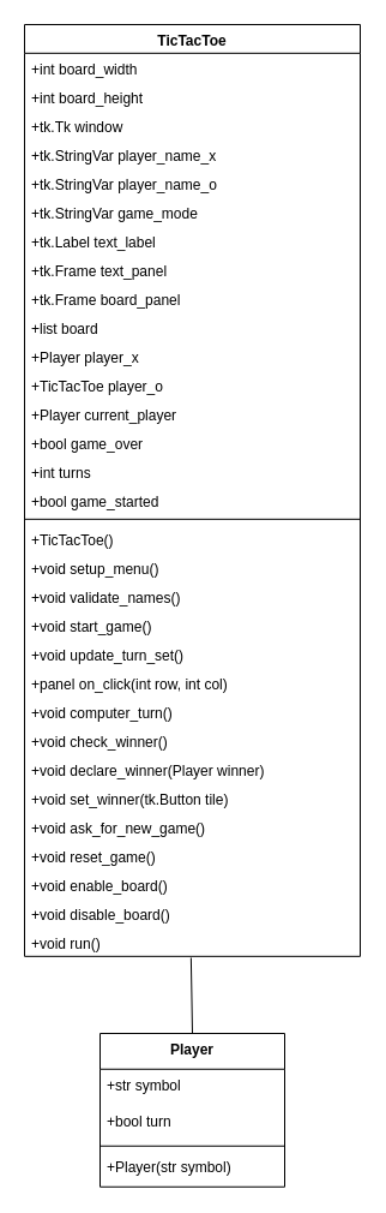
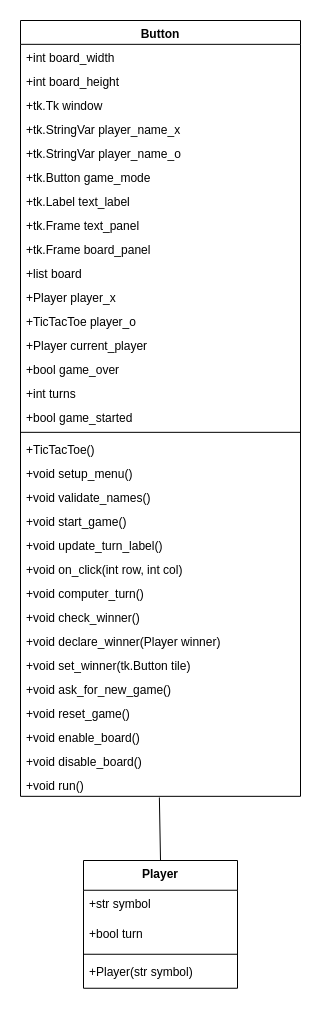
  <mxCell id="0" />
  <mxCell id="1" parent="0" />
- <mxCell id="2" value="TicTacToe" style="swimlane;fontStyle=1;align=center;verticalAlign=top;childLayout=stackLayout;horizontal=1;startSize=23.844;horizontalStack=0;resizeParent=1;resizeParentMax=0;resizeLast=0;collapsible=0;marginBottom=0;" vertex="1" parent="1"><mxGeometry x="20" y="20" width="280" height="775.844" as="geometry" /></mxCell>
+ <mxCell id="2" value="Button" style="swimlane;fontStyle=1;align=center;verticalAlign=top;childLayout=stackLayout;horizontal=1;startSize=23.844;horizontalStack=0;resizeParent=1;resizeParentMax=0;resizeLast=0;collapsible=0;marginBottom=0;" vertex="1" parent="1"><mxGeometry x="20" y="20" width="280" height="775.844" as="geometry" /></mxCell>
  <mxCell id="3" value="+int board_width" style="text;strokeColor=none;fillColor=none;align=left;verticalAlign=top;spacingLeft=4;spacingRight=4;overflow=hidden;rotatable=0;points=[[0,0.5],[1,0.5]];portConstraint=eastwest;" vertex="1" parent="2"><mxGeometry y="23.844" width="280" height="24" as="geometry" /></mxCell>
  <mxCell id="4" value="+int board_height" style="text;strokeColor=none;fillColor=none;align=left;verticalAlign=top;spacingLeft=4;spacingRight=4;overflow=hidden;rotatable=0;points=[[0,0.5],[1,0.5]];portConstraint=eastwest;" vertex="1" parent="2"><mxGeometry y="47.844" width="280" height="24" as="geometry" /></mxCell>
  <mxCell id="5" value="+tk.Tk window" style="text;strokeColor=none;fillColor=none;align=left;verticalAlign=top;spacingLeft=4;spacingRight=4;overflow=hidden;rotatable=0;points=[[0,0.5],[1,0.5]];portConstraint=eastwest;" vertex="1" parent="2"><mxGeometry y="71.844" width="280" height="24" as="geometry" /></mxCell>
  <mxCell id="6" value="+tk.StringVar player_name_x" style="text;strokeColor=none;fillColor=none;align=left;verticalAlign=top;spacingLeft=4;spacingRight=4;overflow=hidden;rotatable=0;points=[[0,0.5],[1,0.5]];portConstraint=eastwest;" vertex="1" parent="2"><mxGeometry y="95.844" width="280" height="24" as="geometry" /></mxCell>
  <mxCell id="7" value="+tk.StringVar player_name_o" style="text;strokeColor=none;fillColor=none;align=left;verticalAlign=top;spacingLeft=4;spacingRight=4;overflow=hidden;rotatable=0;points=[[0,0.5],[1,0.5]];portConstraint=eastwest;" vertex="1" parent="2"><mxGeometry y="119.844" width="280" height="24" as="geometry" /></mxCell>
- <mxCell id="8" value="+tk.StringVar game_mode" style="text;strokeColor=none;fillColor=none;align=left;verticalAlign=top;spacingLeft=4;spacingRight=4;overflow=hidden;rotatable=0;points=[[0,0.5],[1,0.5]];portConstraint=eastwest;" vertex="1" parent="2"><mxGeometry y="143.844" width="280" height="24" as="geometry" /></mxCell>
+ <mxCell id="8" value="+tk.Button game_mode" style="text;strokeColor=none;fillColor=none;align=left;verticalAlign=top;spacingLeft=4;spacingRight=4;overflow=hidden;rotatable=0;points=[[0,0.5],[1,0.5]];portConstraint=eastwest;" vertex="1" parent="2"><mxGeometry y="143.844" width="280" height="24" as="geometry" /></mxCell>
  <mxCell id="9" value="+tk.Label text_label" style="text;strokeColor=none;fillColor=none;align=left;verticalAlign=top;spacingLeft=4;spacingRight=4;overflow=hidden;rotatable=0;points=[[0,0.5],[1,0.5]];portConstraint=eastwest;" vertex="1" parent="2"><mxGeometry y="167.844" width="280" height="24" as="geometry" /></mxCell>
  <mxCell id="10" value="+tk.Frame text_panel" style="text;strokeColor=none;fillColor=none;align=left;verticalAlign=top;spacingLeft=4;spacingRight=4;overflow=hidden;rotatable=0;points=[[0,0.5],[1,0.5]];portConstraint=eastwest;" vertex="1" parent="2"><mxGeometry y="191.844" width="280" height="24" as="geometry" /></mxCell>
  <mxCell id="11" value="+tk.Frame board_panel" style="text;strokeColor=none;fillColor=none;align=left;verticalAlign=top;spacingLeft=4;spacingRight=4;overflow=hidden;rotatable=0;points=[[0,0.5],[1,0.5]];portConstraint=eastwest;" vertex="1" parent="2"><mxGeometry y="215.844" width="280" height="24" as="geometry" /></mxCell>
  <mxCell id="12" value="+list board" style="text;strokeColor=none;fillColor=none;align=left;verticalAlign=top;spacingLeft=4;spacingRight=4;overflow=hidden;rotatable=0;points=[[0,0.5],[1,0.5]];portConstraint=eastwest;" vertex="1" parent="2"><mxGeometry y="239.844" width="280" height="24" as="geometry" /></mxCell>
  <mxCell id="13" value="+Player player_x" style="text;strokeColor=none;fillColor=none;align=left;verticalAlign=top;spacingLeft=4;spacingRight=4;overflow=hidden;rotatable=0;points=[[0,0.5],[1,0.5]];portConstraint=eastwest;" vertex="1" parent="2"><mxGeometry y="263.844" width="280" height="24" as="geometry" /></mxCell>
  <mxCell id="14" value="+TicTacToe player_o" style="text;strokeColor=none;fillColor=none;align=left;verticalAlign=top;spacingLeft=4;spacingRight=4;overflow=hidden;rotatable=0;points=[[0,0.5],[1,0.5]];portConstraint=eastwest;" vertex="1" parent="2"><mxGeometry y="287.844" width="280" height="24" as="geometry" /></mxCell>
  <mxCell id="15" value="+Player current_player" style="text;strokeColor=none;fillColor=none;align=left;verticalAlign=top;spacingLeft=4;spacingRight=4;overflow=hidden;rotatable=0;points=[[0,0.5],[1,0.5]];portConstraint=eastwest;" vertex="1" parent="2"><mxGeometry y="311.844" width="280" height="24" as="geometry" /></mxCell>
  <mxCell id="16" value="+bool game_over" style="text;strokeColor=none;fillColor=none;align=left;verticalAlign=top;spacingLeft=4;spacingRight=4;overflow=hidden;rotatable=0;points=[[0,0.5],[1,0.5]];portConstraint=eastwest;" vertex="1" parent="2"><mxGeometry y="335.844" width="280" height="24" as="geometry" /></mxCell>
  <mxCell id="17" value="+int turns" style="text;strokeColor=none;fillColor=none;align=left;verticalAlign=top;spacingLeft=4;spacingRight=4;overflow=hidden;rotatable=0;points=[[0,0.5],[1,0.5]];portConstraint=eastwest;" vertex="1" parent="2"><mxGeometry y="359.844" width="280" height="24" as="geometry" /></mxCell>
  <mxCell id="18" value="+bool game_started" style="text;strokeColor=none;fillColor=none;align=left;verticalAlign=top;spacingLeft=4;spacingRight=4;overflow=hidden;rotatable=0;points=[[0,0.5],[1,0.5]];portConstraint=eastwest;" vertex="1" parent="2"><mxGeometry y="383.844" width="280" height="24" as="geometry" /></mxCell>
  <mxCell id="19" style="line;strokeWidth=1;fillColor=none;align=left;verticalAlign=middle;spacingTop=-1;spacingLeft=3;spacingRight=3;rotatable=0;labelPosition=right;points=[];portConstraint=eastwest;strokeColor=inherit;" vertex="1" parent="2"><mxGeometry y="407.844" width="280" height="8" as="geometry" /></mxCell>
  <mxCell id="20" value="+TicTacToe()" style="text;strokeColor=none;fillColor=none;align=left;verticalAlign=top;spacingLeft=4;spacingRight=4;overflow=hidden;rotatable=0;points=[[0,0.5],[1,0.5]];portConstraint=eastwest;" vertex="1" parent="2"><mxGeometry y="415.844" width="280" height="24" as="geometry" /></mxCell>
  <mxCell id="21" value="+void setup_menu()" style="text;strokeColor=none;fillColor=none;align=left;verticalAlign=top;spacingLeft=4;spacingRight=4;overflow=hidden;rotatable=0;points=[[0,0.5],[1,0.5]];portConstraint=eastwest;" vertex="1" parent="2"><mxGeometry y="439.844" width="280" height="24" as="geometry" /></mxCell>
  <mxCell id="22" value="+void validate_names()" style="text;strokeColor=none;fillColor=none;align=left;verticalAlign=top;spacingLeft=4;spacingRight=4;overflow=hidden;rotatable=0;points=[[0,0.5],[1,0.5]];portConstraint=eastwest;" vertex="1" parent="2"><mxGeometry y="463.844" width="280" height="24" as="geometry" /></mxCell>
  <mxCell id="23" value="+void start_game()" style="text;strokeColor=none;fillColor=none;align=left;verticalAlign=top;spacingLeft=4;spacingRight=4;overflow=hidden;rotatable=0;points=[[0,0.5],[1,0.5]];portConstraint=eastwest;" vertex="1" parent="2"><mxGeometry y="487.844" width="280" height="24" as="geometry" /></mxCell>
- <mxCell id="24" value="+void update_turn_set()" style="text;strokeColor=none;fillColor=none;align=left;verticalAlign=top;spacingLeft=4;spacingRight=4;overflow=hidden;rotatable=0;points=[[0,0.5],[1,0.5]];portConstraint=eastwest;" vertex="1" parent="2"><mxGeometry y="511.844" width="280" height="24" as="geometry" /></mxCell>
- <mxCell id="25" value="+panel on_click(int row, int col)" style="text;strokeColor=none;fillColor=none;align=left;verticalAlign=top;spacingLeft=4;spacingRight=4;overflow=hidden;rotatable=0;points=[[0,0.5],[1,0.5]];portConstraint=eastwest;" vertex="1" parent="2"><mxGeometry y="535.844" width="280" height="24" as="geometry" /></mxCell>
+ <mxCell id="24" value="+void update_turn_label()" style="text;strokeColor=none;fillColor=none;align=left;verticalAlign=top;spacingLeft=4;spacingRight=4;overflow=hidden;rotatable=0;points=[[0,0.5],[1,0.5]];portConstraint=eastwest;" vertex="1" parent="2"><mxGeometry y="511.844" width="280" height="24" as="geometry" /></mxCell>
+ <mxCell id="25" value="+void on_click(int row, int col)" style="text;strokeColor=none;fillColor=none;align=left;verticalAlign=top;spacingLeft=4;spacingRight=4;overflow=hidden;rotatable=0;points=[[0,0.5],[1,0.5]];portConstraint=eastwest;" vertex="1" parent="2"><mxGeometry y="535.844" width="280" height="24" as="geometry" /></mxCell>
  <mxCell id="26" value="+void computer_turn()" style="text;strokeColor=none;fillColor=none;align=left;verticalAlign=top;spacingLeft=4;spacingRight=4;overflow=hidden;rotatable=0;points=[[0,0.5],[1,0.5]];portConstraint=eastwest;" vertex="1" parent="2"><mxGeometry y="559.844" width="280" height="24" as="geometry" /></mxCell>
  <mxCell id="27" value="+void check_winner()" style="text;strokeColor=none;fillColor=none;align=left;verticalAlign=top;spacingLeft=4;spacingRight=4;overflow=hidden;rotatable=0;points=[[0,0.5],[1,0.5]];portConstraint=eastwest;" vertex="1" parent="2"><mxGeometry y="583.844" width="280" height="24" as="geometry" /></mxCell>
  <mxCell id="28" value="+void declare_winner(Player winner)" style="text;strokeColor=none;fillColor=none;align=left;verticalAlign=top;spacingLeft=4;spacingRight=4;overflow=hidden;rotatable=0;points=[[0,0.5],[1,0.5]];portConstraint=eastwest;" vertex="1" parent="2"><mxGeometry y="607.844" width="280" height="24" as="geometry" /></mxCell>
  <mxCell id="29" value="+void set_winner(tk.Button tile)" style="text;strokeColor=none;fillColor=none;align=left;verticalAlign=top;spacingLeft=4;spacingRight=4;overflow=hidden;rotatable=0;points=[[0,0.5],[1,0.5]];portConstraint=eastwest;" vertex="1" parent="2"><mxGeometry y="631.844" width="280" height="24" as="geometry" /></mxCell>
  <mxCell id="30" value="+void ask_for_new_game()" style="text;strokeColor=none;fillColor=none;align=left;verticalAlign=top;spacingLeft=4;spacingRight=4;overflow=hidden;rotatable=0;points=[[0,0.5],[1,0.5]];portConstraint=eastwest;" vertex="1" parent="2"><mxGeometry y="655.844" width="280" height="24" as="geometry" /></mxCell>
  <mxCell id="31" value="+void reset_game()" style="text;strokeColor=none;fillColor=none;align=left;verticalAlign=top;spacingLeft=4;spacingRight=4;overflow=hidden;rotatable=0;points=[[0,0.5],[1,0.5]];portConstraint=eastwest;" vertex="1" parent="2"><mxGeometry y="679.844" width="280" height="24" as="geometry" /></mxCell>
  <mxCell id="32" value="+void enable_board()" style="text;strokeColor=none;fillColor=none;align=left;verticalAlign=top;spacingLeft=4;spacingRight=4;overflow=hidden;rotatable=0;points=[[0,0.5],[1,0.5]];portConstraint=eastwest;" vertex="1" parent="2"><mxGeometry y="703.844" width="280" height="24" as="geometry" /></mxCell>
  <mxCell id="33" value="+void disable_board()" style="text;strokeColor=none;fillColor=none;align=left;verticalAlign=top;spacingLeft=4;spacingRight=4;overflow=hidden;rotatable=0;points=[[0,0.5],[1,0.5]];portConstraint=eastwest;" vertex="1" parent="2"><mxGeometry y="727.844" width="280" height="24" as="geometry" /></mxCell>
  <mxCell id="34" value="+void run()" style="text;strokeColor=none;fillColor=none;align=left;verticalAlign=top;spacingLeft=4;spacingRight=4;overflow=hidden;rotatable=0;points=[[0,0.5],[1,0.5]];portConstraint=eastwest;" vertex="1" parent="2"><mxGeometry y="751.844" width="280" height="24" as="geometry" /></mxCell>
  <mxCell id="35" value="Player" style="swimlane;fontStyle=1;align=center;verticalAlign=top;childLayout=stackLayout;horizontal=1;startSize=29.75;horizontalStack=0;resizeParent=1;resizeParentMax=0;resizeLast=0;collapsible=0;marginBottom=0;" vertex="1" parent="1"><mxGeometry x="83" y="860" width="154" height="127.75" as="geometry" /></mxCell>
  <mxCell id="36" value="+str symbol" style="text;strokeColor=none;fillColor=none;align=left;verticalAlign=top;spacingLeft=4;spacingRight=4;overflow=hidden;rotatable=0;points=[[0,0.5],[1,0.5]];portConstraint=eastwest;" vertex="1" parent="35"><mxGeometry y="29.75" width="154" height="30" as="geometry" /></mxCell>
  <mxCell id="37" value="+bool turn" style="text;strokeColor=none;fillColor=none;align=left;verticalAlign=top;spacingLeft=4;spacingRight=4;overflow=hidden;rotatable=0;points=[[0,0.5],[1,0.5]];portConstraint=eastwest;" vertex="1" parent="35"><mxGeometry y="59.75" width="154" height="30" as="geometry" /></mxCell>
  <mxCell id="38" style="line;strokeWidth=1;fillColor=none;align=left;verticalAlign=middle;spacingTop=-1;spacingLeft=3;spacingRight=3;rotatable=0;labelPosition=right;points=[];portConstraint=eastwest;strokeColor=inherit;" vertex="1" parent="35"><mxGeometry y="89.75" width="154" height="8" as="geometry" /></mxCell>
  <mxCell id="39" value="+Player(str symbol)" style="text;strokeColor=none;fillColor=none;align=left;verticalAlign=top;spacingLeft=4;spacingRight=4;overflow=hidden;rotatable=0;points=[[0,0.5],[1,0.5]];portConstraint=eastwest;" vertex="1" parent="35"><mxGeometry y="97.75" width="154" height="30" as="geometry" /></mxCell>
  <mxCell id="40" value="" style="endArrow=none;html=1;rounded=0;exitX=0.496;exitY=1.048;exitDx=0;exitDy=0;exitPerimeter=0;entryX=0.5;entryY=0;entryDx=0;entryDy=0;" edge="1" parent="1" source="34" target="35"><mxGeometry width="50" height="50" relative="1" as="geometry"><mxPoint x="390" y="900" as="sourcePoint" /><mxPoint x="440" y="850" as="targetPoint" /></mxGeometry></mxCell>
